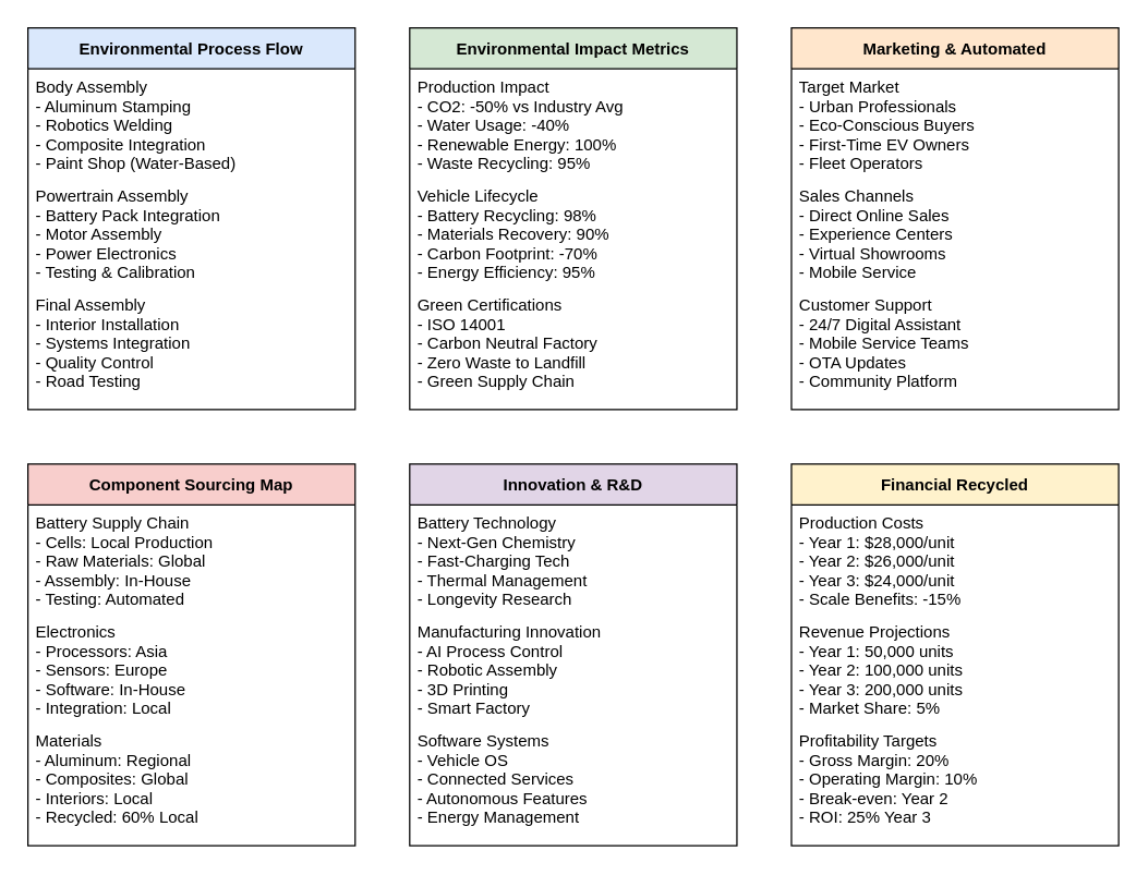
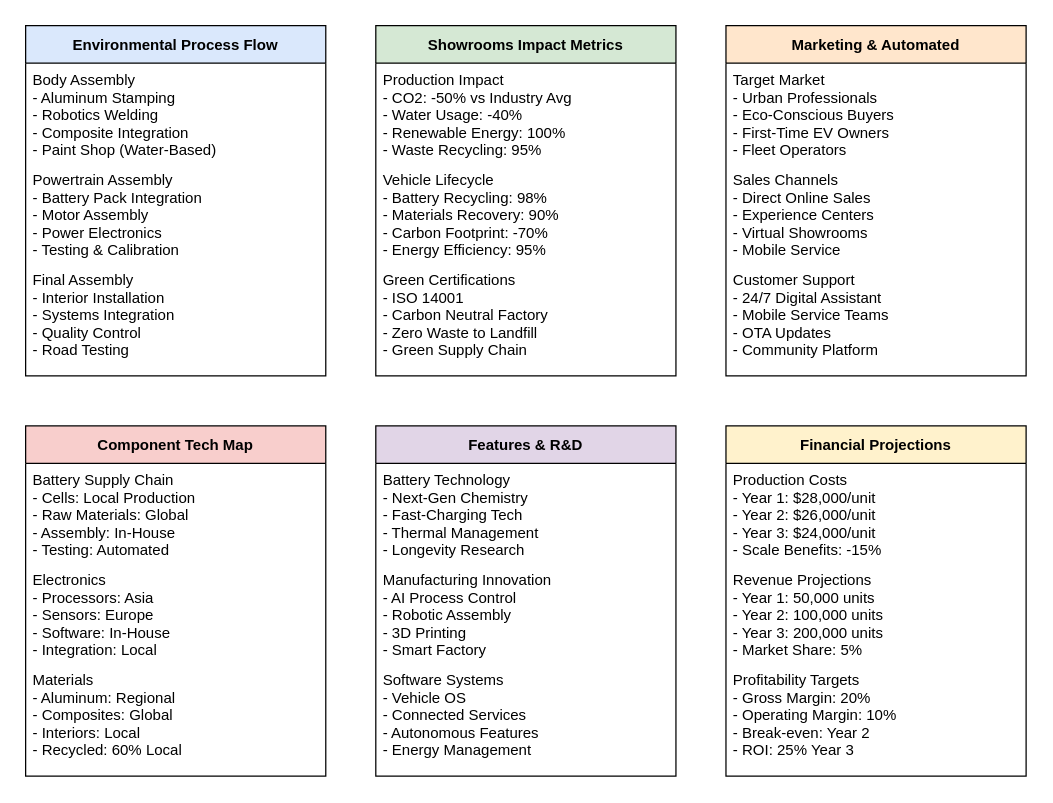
  <mxCell id="0" />
  <mxCell id="1" parent="0" />
  <mxCell id="2" value="Environmental Process Flow" style="swimlane;fontStyle=1;childLayout=stackLayout;horizontal=1;startSize=30;horizontalStack=0;resizeParent=1;resizeParentMax=0;resizeLast=0;collapsible=1;marginBottom=0;fillColor=#dae8fc;" vertex="1" parent="1"><mxGeometry x="20" y="20" width="240" height="280" as="geometry" /></mxCell>
  <mxCell id="3" value="Body Assembly&#10;- Aluminum Stamping&#10;- Robotics Welding&#10;- Composite Integration&#10;- Paint Shop (Water-Based)" style="text;strokeColor=none;fillColor=none;align=left;verticalAlign=top;spacingLeft=4;spacingRight=4;overflow=hidden;rotatable=0;points=[[0,0.5],[1,0.5]];portConstraint=eastwest;" vertex="1" parent="2"><mxGeometry y="30" width="240" height="80" as="geometry" /></mxCell>
  <mxCell id="4" value="Powertrain Assembly&#10;- Battery Pack Integration&#10;- Motor Assembly&#10;- Power Electronics&#10;- Testing &amp; Calibration" style="text;strokeColor=none;fillColor=none;align=left;verticalAlign=top;spacingLeft=4;spacingRight=4;overflow=hidden;rotatable=0;points=[[0,0.5],[1,0.5]];portConstraint=eastwest;" vertex="1" parent="2"><mxGeometry y="110" width="240" height="80" as="geometry" /></mxCell>
  <mxCell id="5" value="Final Assembly&#10;- Interior Installation&#10;- Systems Integration&#10;- Quality Control&#10;- Road Testing" style="text;strokeColor=none;fillColor=none;align=left;verticalAlign=top;spacingLeft=4;spacingRight=4;overflow=hidden;rotatable=0;points=[[0,0.5],[1,0.5]];portConstraint=eastwest;" vertex="1" parent="2"><mxGeometry y="190" width="240" height="90" as="geometry" /></mxCell>
- <mxCell id="6" value="Environmental Impact Metrics" style="swimlane;fontStyle=1;childLayout=stackLayout;horizontal=1;startSize=30;horizontalStack=0;resizeParent=1;resizeParentMax=0;resizeLast=0;collapsible=1;marginBottom=0;fillColor=#d5e8d4;" vertex="1" parent="1"><mxGeometry x="300" y="20" width="240" height="280" as="geometry" /></mxCell>
+ <mxCell id="6" value="Showrooms Impact Metrics" style="swimlane;fontStyle=1;childLayout=stackLayout;horizontal=1;startSize=30;horizontalStack=0;resizeParent=1;resizeParentMax=0;resizeLast=0;collapsible=1;marginBottom=0;fillColor=#d5e8d4;" vertex="1" parent="1"><mxGeometry x="300" y="20" width="240" height="280" as="geometry" /></mxCell>
  <mxCell id="7" value="Production Impact&#10;- CO2: -50% vs Industry Avg&#10;- Water Usage: -40%&#10;- Renewable Energy: 100%&#10;- Waste Recycling: 95%" style="text;strokeColor=none;fillColor=none;align=left;verticalAlign=top;spacingLeft=4;spacingRight=4;overflow=hidden;rotatable=0;points=[[0,0.5],[1,0.5]];portConstraint=eastwest;" vertex="1" parent="6"><mxGeometry y="30" width="240" height="80" as="geometry" /></mxCell>
  <mxCell id="8" value="Vehicle Lifecycle&#10;- Battery Recycling: 98%&#10;- Materials Recovery: 90%&#10;- Carbon Footprint: -70%&#10;- Energy Efficiency: 95%" style="text;strokeColor=none;fillColor=none;align=left;verticalAlign=top;spacingLeft=4;spacingRight=4;overflow=hidden;rotatable=0;points=[[0,0.5],[1,0.5]];portConstraint=eastwest;" vertex="1" parent="6"><mxGeometry y="110" width="240" height="80" as="geometry" /></mxCell>
  <mxCell id="9" value="Green Certifications&#10;- ISO 14001&#10;- Carbon Neutral Factory&#10;- Zero Waste to Landfill&#10;- Green Supply Chain" style="text;strokeColor=none;fillColor=none;align=left;verticalAlign=top;spacingLeft=4;spacingRight=4;overflow=hidden;rotatable=0;points=[[0,0.5],[1,0.5]];portConstraint=eastwest;" vertex="1" parent="6"><mxGeometry y="190" width="240" height="90" as="geometry" /></mxCell>
  <mxCell id="10" value="Marketing &amp; Automated" style="swimlane;fontStyle=1;childLayout=stackLayout;horizontal=1;startSize=30;horizontalStack=0;resizeParent=1;resizeParentMax=0;resizeLast=0;collapsible=1;marginBottom=0;fillColor=#ffe6cc;" vertex="1" parent="1"><mxGeometry x="580" y="20" width="240" height="280" as="geometry" /></mxCell>
  <mxCell id="11" value="Target Market&#10;- Urban Professionals&#10;- Eco-Conscious Buyers&#10;- First-Time EV Owners&#10;- Fleet Operators" style="text;strokeColor=none;fillColor=none;align=left;verticalAlign=top;spacingLeft=4;spacingRight=4;overflow=hidden;rotatable=0;points=[[0,0.5],[1,0.5]];portConstraint=eastwest;" vertex="1" parent="10"><mxGeometry y="30" width="240" height="80" as="geometry" /></mxCell>
  <mxCell id="12" value="Sales Channels&#10;- Direct Online Sales&#10;- Experience Centers&#10;- Virtual Showrooms&#10;- Mobile Service" style="text;strokeColor=none;fillColor=none;align=left;verticalAlign=top;spacingLeft=4;spacingRight=4;overflow=hidden;rotatable=0;points=[[0,0.5],[1,0.5]];portConstraint=eastwest;" vertex="1" parent="10"><mxGeometry y="110" width="240" height="80" as="geometry" /></mxCell>
  <mxCell id="13" value="Customer Support&#10;- 24/7 Digital Assistant&#10;- Mobile Service Teams&#10;- OTA Updates&#10;- Community Platform" style="text;strokeColor=none;fillColor=none;align=left;verticalAlign=top;spacingLeft=4;spacingRight=4;overflow=hidden;rotatable=0;points=[[0,0.5],[1,0.5]];portConstraint=eastwest;" vertex="1" parent="10"><mxGeometry y="190" width="240" height="90" as="geometry" /></mxCell>
- <mxCell id="14" value="Component Sourcing Map" style="swimlane;fontStyle=1;childLayout=stackLayout;horizontal=1;startSize=30;horizontalStack=0;resizeParent=1;resizeParentMax=0;resizeLast=0;collapsible=1;marginBottom=0;fillColor=#f8cecc;" vertex="1" parent="1"><mxGeometry x="20" y="340" width="240" height="280" as="geometry" /></mxCell>
+ <mxCell id="14" value="Component Tech Map" style="swimlane;fontStyle=1;childLayout=stackLayout;horizontal=1;startSize=30;horizontalStack=0;resizeParent=1;resizeParentMax=0;resizeLast=0;collapsible=1;marginBottom=0;fillColor=#f8cecc;" vertex="1" parent="1"><mxGeometry x="20" y="340" width="240" height="280" as="geometry" /></mxCell>
  <mxCell id="15" value="Battery Supply Chain&#10;- Cells: Local Production&#10;- Raw Materials: Global&#10;- Assembly: In-House&#10;- Testing: Automated" style="text;strokeColor=none;fillColor=none;align=left;verticalAlign=top;spacingLeft=4;spacingRight=4;overflow=hidden;rotatable=0;points=[[0,0.5],[1,0.5]];portConstraint=eastwest;" vertex="1" parent="14"><mxGeometry y="30" width="240" height="80" as="geometry" /></mxCell>
  <mxCell id="16" value="Electronics&#10;- Processors: Asia&#10;- Sensors: Europe&#10;- Software: In-House&#10;- Integration: Local" style="text;strokeColor=none;fillColor=none;align=left;verticalAlign=top;spacingLeft=4;spacingRight=4;overflow=hidden;rotatable=0;points=[[0,0.5],[1,0.5]];portConstraint=eastwest;" vertex="1" parent="14"><mxGeometry y="110" width="240" height="80" as="geometry" /></mxCell>
  <mxCell id="17" value="Materials&#10;- Aluminum: Regional&#10;- Composites: Global&#10;- Interiors: Local&#10;- Recycled: 60% Local" style="text;strokeColor=none;fillColor=none;align=left;verticalAlign=top;spacingLeft=4;spacingRight=4;overflow=hidden;rotatable=0;points=[[0,0.5],[1,0.5]];portConstraint=eastwest;" vertex="1" parent="14"><mxGeometry y="190" width="240" height="90" as="geometry" /></mxCell>
- <mxCell id="18" value="Innovation &amp; R&amp;D" style="swimlane;fontStyle=1;childLayout=stackLayout;horizontal=1;startSize=30;horizontalStack=0;resizeParent=1;resizeParentMax=0;resizeLast=0;collapsible=1;marginBottom=0;fillColor=#e1d5e7;" vertex="1" parent="1"><mxGeometry x="300" y="340" width="240" height="280" as="geometry" /></mxCell>
+ <mxCell id="18" value="Features &amp; R&amp;D" style="swimlane;fontStyle=1;childLayout=stackLayout;horizontal=1;startSize=30;horizontalStack=0;resizeParent=1;resizeParentMax=0;resizeLast=0;collapsible=1;marginBottom=0;fillColor=#e1d5e7;" vertex="1" parent="1"><mxGeometry x="300" y="340" width="240" height="280" as="geometry" /></mxCell>
  <mxCell id="19" value="Battery Technology&#10;- Next-Gen Chemistry&#10;- Fast-Charging Tech&#10;- Thermal Management&#10;- Longevity Research" style="text;strokeColor=none;fillColor=none;align=left;verticalAlign=top;spacingLeft=4;spacingRight=4;overflow=hidden;rotatable=0;points=[[0,0.5],[1,0.5]];portConstraint=eastwest;" vertex="1" parent="18"><mxGeometry y="30" width="240" height="80" as="geometry" /></mxCell>
  <mxCell id="20" value="Manufacturing Innovation&#10;- AI Process Control&#10;- Robotic Assembly&#10;- 3D Printing&#10;- Smart Factory" style="text;strokeColor=none;fillColor=none;align=left;verticalAlign=top;spacingLeft=4;spacingRight=4;overflow=hidden;rotatable=0;points=[[0,0.5],[1,0.5]];portConstraint=eastwest;" vertex="1" parent="18"><mxGeometry y="110" width="240" height="80" as="geometry" /></mxCell>
  <mxCell id="21" value="Software Systems&#10;- Vehicle OS&#10;- Connected Services&#10;- Autonomous Features&#10;- Energy Management" style="text;strokeColor=none;fillColor=none;align=left;verticalAlign=top;spacingLeft=4;spacingRight=4;overflow=hidden;rotatable=0;points=[[0,0.5],[1,0.5]];portConstraint=eastwest;" vertex="1" parent="18"><mxGeometry y="190" width="240" height="90" as="geometry" /></mxCell>
- <mxCell id="22" value="Financial Recycled" style="swimlane;fontStyle=1;childLayout=stackLayout;horizontal=1;startSize=30;horizontalStack=0;resizeParent=1;resizeParentMax=0;resizeLast=0;collapsible=1;marginBottom=0;fillColor=#fff2cc;" vertex="1" parent="1"><mxGeometry x="580" y="340" width="240" height="280" as="geometry" /></mxCell>
+ <mxCell id="22" value="Financial Projections" style="swimlane;fontStyle=1;childLayout=stackLayout;horizontal=1;startSize=30;horizontalStack=0;resizeParent=1;resizeParentMax=0;resizeLast=0;collapsible=1;marginBottom=0;fillColor=#fff2cc;" vertex="1" parent="1"><mxGeometry x="580" y="340" width="240" height="280" as="geometry" /></mxCell>
  <mxCell id="23" value="Production Costs&#10;- Year 1: $28,000/unit&#10;- Year 2: $26,000/unit&#10;- Year 3: $24,000/unit&#10;- Scale Benefits: -15%" style="text;strokeColor=none;fillColor=none;align=left;verticalAlign=top;spacingLeft=4;spacingRight=4;overflow=hidden;rotatable=0;points=[[0,0.5],[1,0.5]];portConstraint=eastwest;" vertex="1" parent="22"><mxGeometry y="30" width="240" height="80" as="geometry" /></mxCell>
  <mxCell id="24" value="Revenue Projections&#10;- Year 1: 50,000 units&#10;- Year 2: 100,000 units&#10;- Year 3: 200,000 units&#10;- Market Share: 5%" style="text;strokeColor=none;fillColor=none;align=left;verticalAlign=top;spacingLeft=4;spacingRight=4;overflow=hidden;rotatable=0;points=[[0,0.5],[1,0.5]];portConstraint=eastwest;" vertex="1" parent="22"><mxGeometry y="110" width="240" height="80" as="geometry" /></mxCell>
  <mxCell id="25" value="Profitability Targets&#10;- Gross Margin: 20%&#10;- Operating Margin: 10%&#10;- Break-even: Year 2&#10;- ROI: 25% Year 3" style="text;strokeColor=none;fillColor=none;align=left;verticalAlign=top;spacingLeft=4;spacingRight=4;overflow=hidden;rotatable=0;points=[[0,0.5],[1,0.5]];portConstraint=eastwest;" vertex="1" parent="22"><mxGeometry y="190" width="240" height="90" as="geometry" /></mxCell>
